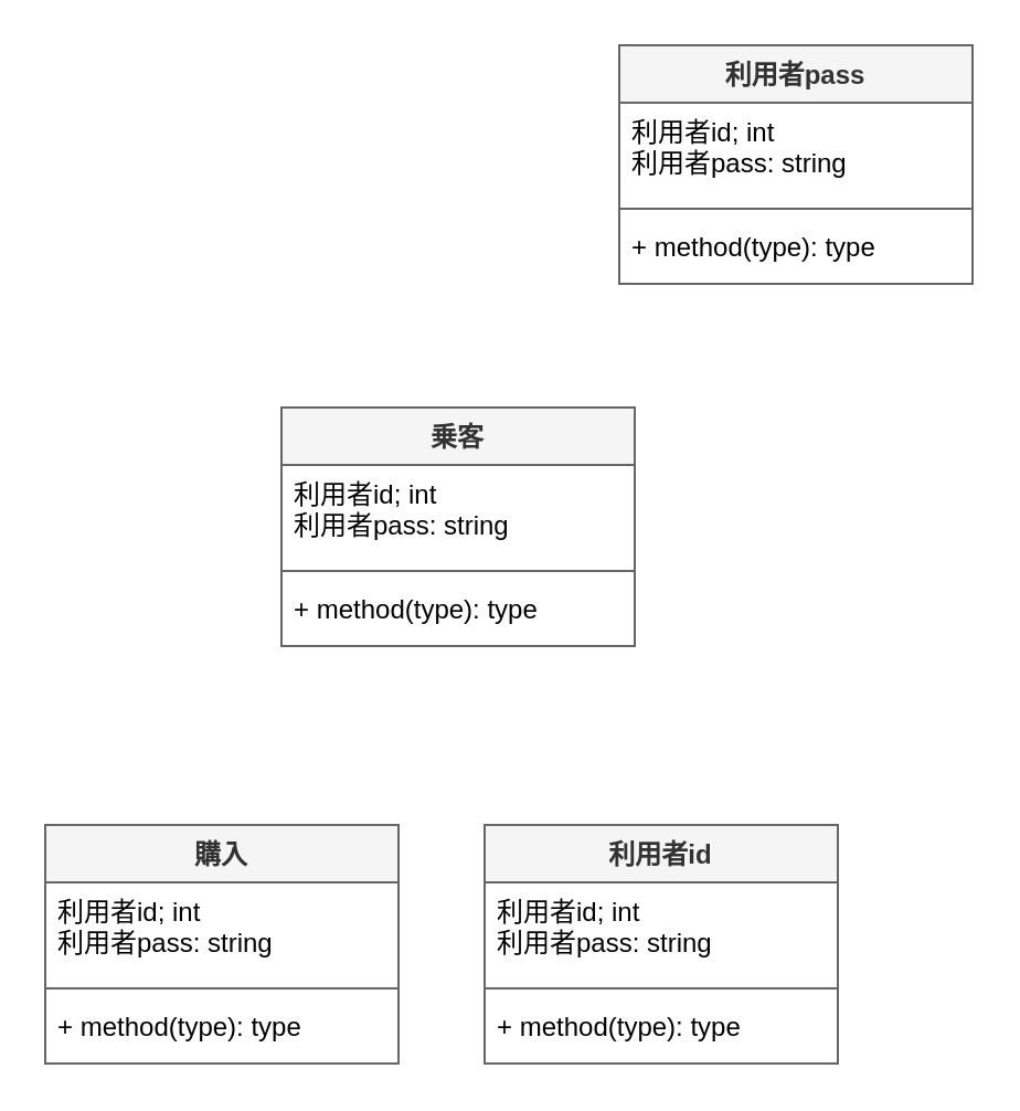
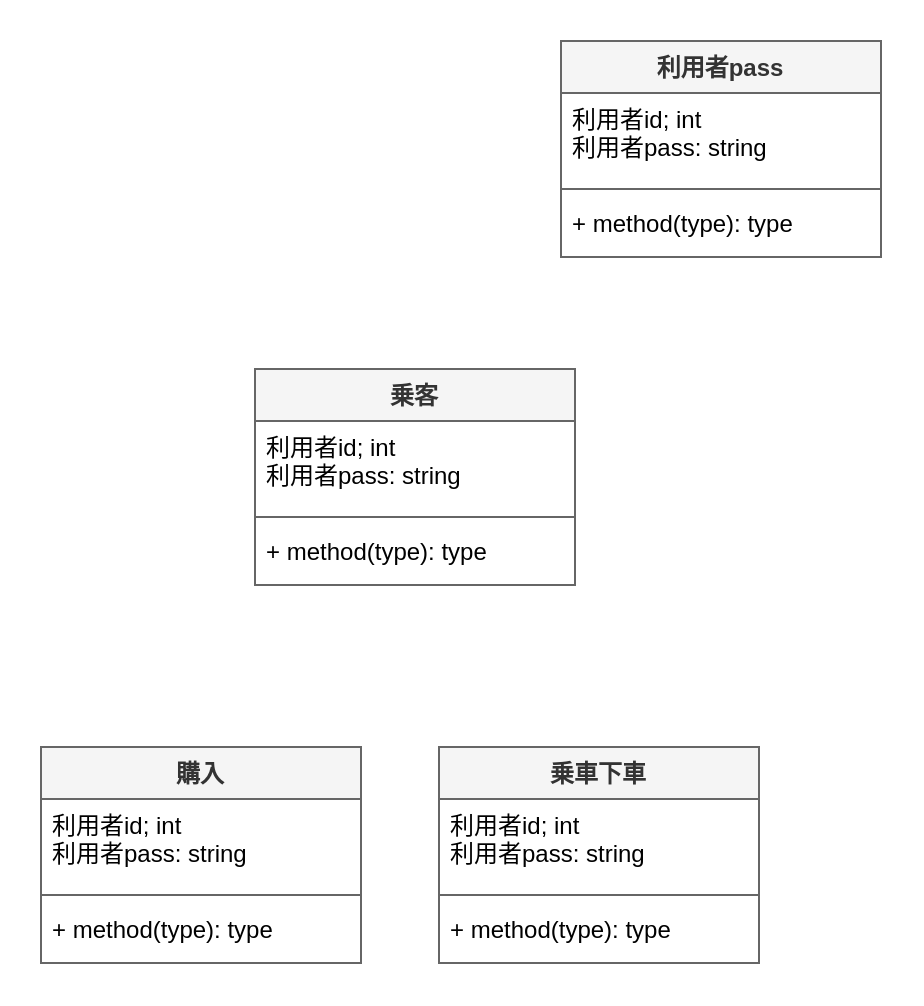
  <mxCell id="0" />
  <mxCell id="1" parent="0" />
  <mxCell id="2" value="利用者pass" style="swimlane;fontStyle=1;align=center;verticalAlign=top;childLayout=stackLayout;horizontal=1;startSize=26;horizontalStack=0;resizeParent=1;resizeParentMax=0;resizeLast=0;collapsible=1;marginBottom=0;fillColor=#f5f5f5;fontColor=#333333;strokeColor=#666666;" vertex="1" parent="1"><mxGeometry x="280" y="20" width="160" height="108" as="geometry"><mxRectangle x="334" y="180" width="120" height="30" as="alternateBounds" /></mxGeometry></mxCell>
  <mxCell id="3" value="利用者id; int&#10;利用者pass: string" style="text;strokeColor=none;fillColor=none;align=left;verticalAlign=top;spacingLeft=4;spacingRight=4;overflow=hidden;rotatable=0;points=[[0,0.5],[1,0.5]];portConstraint=eastwest;fontColor=#000000;" vertex="1" parent="2"><mxGeometry y="26" width="160" height="44" as="geometry" /></mxCell>
  <mxCell id="4" value="" style="line;strokeWidth=1;fillColor=none;align=left;verticalAlign=middle;spacingTop=-1;spacingLeft=3;spacingRight=3;rotatable=0;labelPosition=right;points=[];portConstraint=eastwest;strokeColor=inherit;" vertex="1" parent="2"><mxGeometry y="70" width="160" height="8" as="geometry" /></mxCell>
  <mxCell id="5" value="+ method(type): type" style="text;strokeColor=none;fillColor=none;align=left;verticalAlign=top;spacingLeft=4;spacingRight=4;overflow=hidden;rotatable=0;points=[[0,0.5],[1,0.5]];portConstraint=eastwest;fontColor=#000000;" vertex="1" parent="2"><mxGeometry y="78" width="160" height="30" as="geometry" /></mxCell>
  <mxCell id="6" value="乗客" style="swimlane;fontStyle=1;align=center;verticalAlign=top;childLayout=stackLayout;horizontal=1;startSize=26;horizontalStack=0;resizeParent=1;resizeParentMax=0;resizeLast=0;collapsible=1;marginBottom=0;fillColor=#f5f5f5;fontColor=#333333;strokeColor=#666666;" vertex="1" parent="1"><mxGeometry x="127" y="184" width="160" height="108" as="geometry"><mxRectangle x="334" y="180" width="120" height="30" as="alternateBounds" /></mxGeometry></mxCell>
  <mxCell id="7" value="利用者id; int&#10;利用者pass: string" style="text;strokeColor=none;fillColor=none;align=left;verticalAlign=top;spacingLeft=4;spacingRight=4;overflow=hidden;rotatable=0;points=[[0,0.5],[1,0.5]];portConstraint=eastwest;fontColor=#000000;" vertex="1" parent="6"><mxGeometry y="26" width="160" height="44" as="geometry" /></mxCell>
  <mxCell id="8" value="" style="line;strokeWidth=1;fillColor=none;align=left;verticalAlign=middle;spacingTop=-1;spacingLeft=3;spacingRight=3;rotatable=0;labelPosition=right;points=[];portConstraint=eastwest;strokeColor=inherit;" vertex="1" parent="6"><mxGeometry y="70" width="160" height="8" as="geometry" /></mxCell>
  <mxCell id="9" value="+ method(type): type" style="text;strokeColor=none;fillColor=none;align=left;verticalAlign=top;spacingLeft=4;spacingRight=4;overflow=hidden;rotatable=0;points=[[0,0.5],[1,0.5]];portConstraint=eastwest;fontColor=#000000;" vertex="1" parent="6"><mxGeometry y="78" width="160" height="30" as="geometry" /></mxCell>
  <mxCell id="10" value="購入" style="swimlane;fontStyle=1;align=center;verticalAlign=top;childLayout=stackLayout;horizontal=1;startSize=26;horizontalStack=0;resizeParent=1;resizeParentMax=0;resizeLast=0;collapsible=1;marginBottom=0;fillColor=#f5f5f5;fontColor=#333333;strokeColor=#666666;" vertex="1" parent="1"><mxGeometry x="20" y="373" width="160" height="108" as="geometry"><mxRectangle x="334" y="180" width="120" height="30" as="alternateBounds" /></mxGeometry></mxCell>
  <mxCell id="11" value="利用者id; int&#10;利用者pass: string" style="text;strokeColor=none;fillColor=none;align=left;verticalAlign=top;spacingLeft=4;spacingRight=4;overflow=hidden;rotatable=0;points=[[0,0.5],[1,0.5]];portConstraint=eastwest;fontColor=#000000;" vertex="1" parent="10"><mxGeometry y="26" width="160" height="44" as="geometry" /></mxCell>
  <mxCell id="12" value="" style="line;strokeWidth=1;fillColor=none;align=left;verticalAlign=middle;spacingTop=-1;spacingLeft=3;spacingRight=3;rotatable=0;labelPosition=right;points=[];portConstraint=eastwest;strokeColor=inherit;" vertex="1" parent="10"><mxGeometry y="70" width="160" height="8" as="geometry" /></mxCell>
  <mxCell id="13" value="+ method(type): type" style="text;strokeColor=none;fillColor=none;align=left;verticalAlign=top;spacingLeft=4;spacingRight=4;overflow=hidden;rotatable=0;points=[[0,0.5],[1,0.5]];portConstraint=eastwest;fontColor=#000000;" vertex="1" parent="10"><mxGeometry y="78" width="160" height="30" as="geometry" /></mxCell>
- <mxCell id="14" value="利用者id" style="swimlane;fontStyle=1;align=center;verticalAlign=top;childLayout=stackLayout;horizontal=1;startSize=26;horizontalStack=0;resizeParent=1;resizeParentMax=0;resizeLast=0;collapsible=1;marginBottom=0;fillColor=#f5f5f5;fontColor=#333333;strokeColor=#666666;" vertex="1" parent="1"><mxGeometry x="219" y="373" width="160" height="108" as="geometry"><mxRectangle x="334" y="180" width="120" height="30" as="alternateBounds" /></mxGeometry></mxCell>
+ <mxCell id="14" value="乗車下車" style="swimlane;fontStyle=1;align=center;verticalAlign=top;childLayout=stackLayout;horizontal=1;startSize=26;horizontalStack=0;resizeParent=1;resizeParentMax=0;resizeLast=0;collapsible=1;marginBottom=0;fillColor=#f5f5f5;fontColor=#333333;strokeColor=#666666;" vertex="1" parent="1"><mxGeometry x="219" y="373" width="160" height="108" as="geometry"><mxRectangle x="334" y="180" width="120" height="30" as="alternateBounds" /></mxGeometry></mxCell>
  <mxCell id="15" value="利用者id; int&#10;利用者pass: string" style="text;strokeColor=none;fillColor=none;align=left;verticalAlign=top;spacingLeft=4;spacingRight=4;overflow=hidden;rotatable=0;points=[[0,0.5],[1,0.5]];portConstraint=eastwest;fontColor=#000000;" vertex="1" parent="14"><mxGeometry y="26" width="160" height="44" as="geometry" /></mxCell>
  <mxCell id="16" value="" style="line;strokeWidth=1;fillColor=none;align=left;verticalAlign=middle;spacingTop=-1;spacingLeft=3;spacingRight=3;rotatable=0;labelPosition=right;points=[];portConstraint=eastwest;strokeColor=inherit;" vertex="1" parent="14"><mxGeometry y="70" width="160" height="8" as="geometry" /></mxCell>
  <mxCell id="17" value="+ method(type): type" style="text;strokeColor=none;fillColor=none;align=left;verticalAlign=top;spacingLeft=4;spacingRight=4;overflow=hidden;rotatable=0;points=[[0,0.5],[1,0.5]];portConstraint=eastwest;fontColor=#000000;" vertex="1" parent="14"><mxGeometry y="78" width="160" height="30" as="geometry" /></mxCell>
